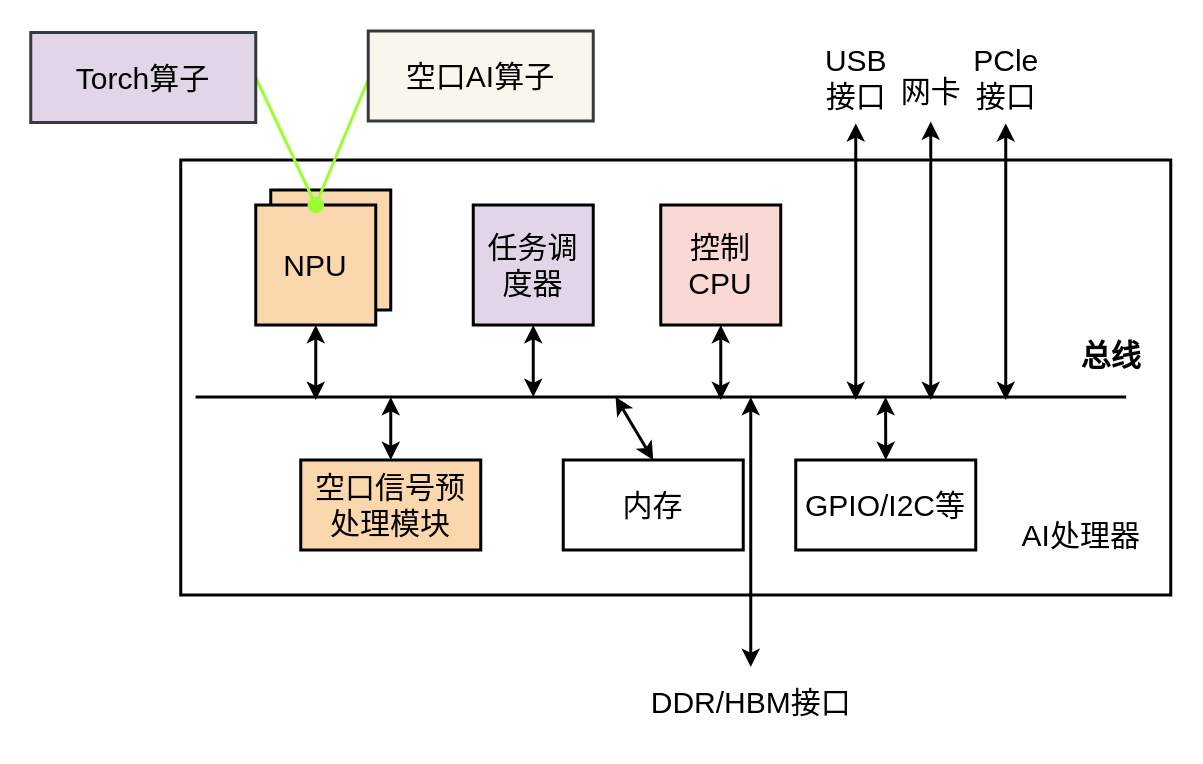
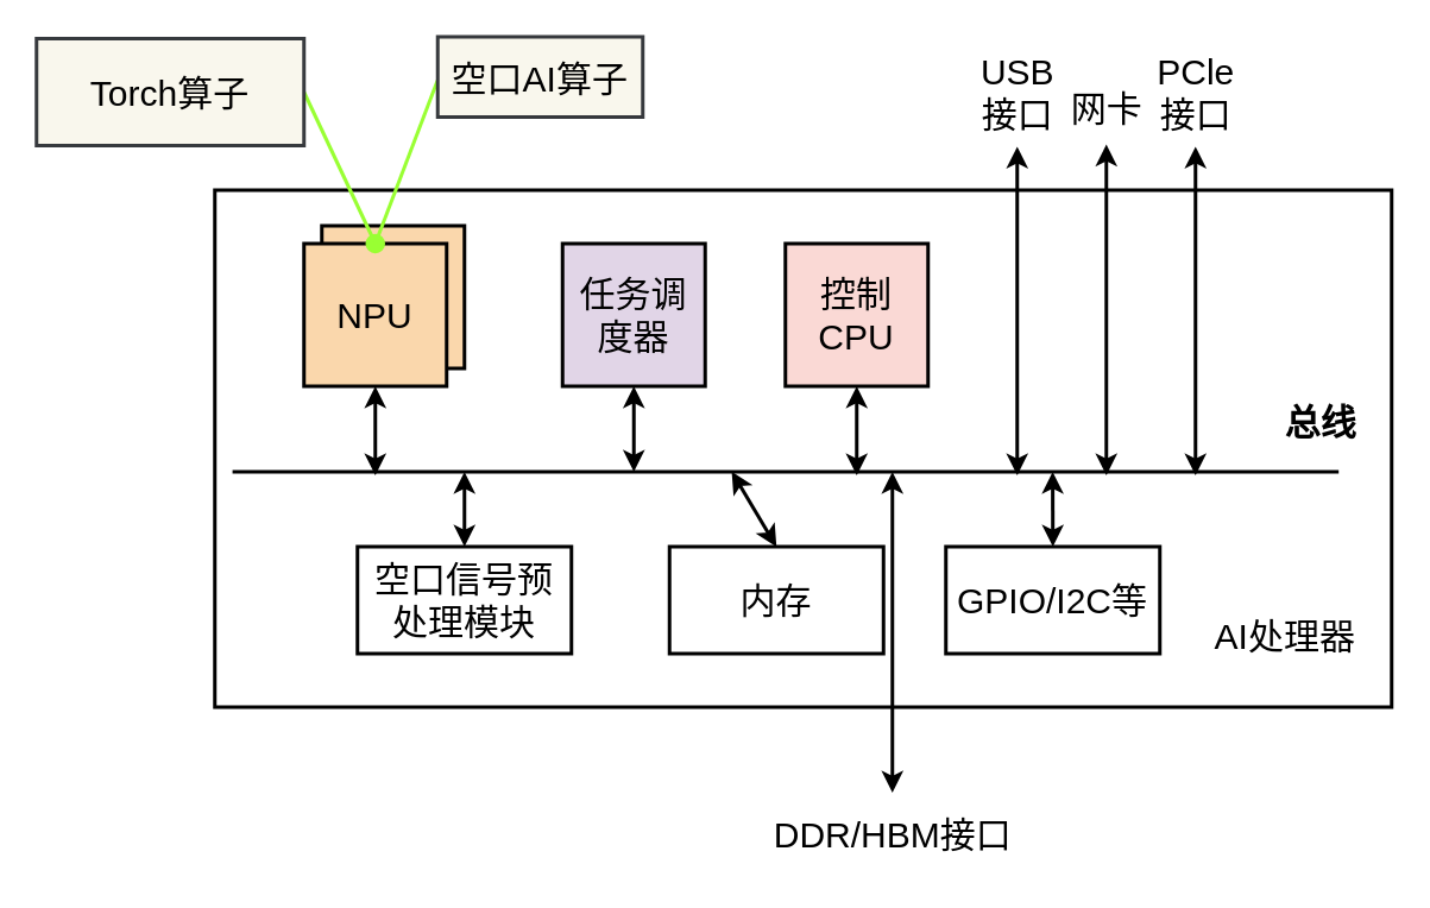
  <mxCell id="0" />
  <mxCell id="1" parent="0" />
  <mxCell id="2" value="" style="rounded=0;whiteSpace=wrap;html=1;strokeWidth=2;" vertex="1" parent="1"><mxGeometry x="120" y="106" width="660" height="290" as="geometry" /></mxCell>
  <mxCell id="3" value="" style="endArrow=classic;startArrow=classic;html=1;rounded=0;exitX=0.5;exitY=1;exitDx=0;exitDy=0;strokeWidth=2;" edge="1" parent="1" source="8"><mxGeometry width="50" height="50" relative="1" as="geometry"><mxPoint x="470" y="46" as="sourcePoint" /><mxPoint x="210" y="266" as="targetPoint" /></mxGeometry></mxCell>
  <mxCell id="4" value="" style="endArrow=none;html=1;rounded=0;strokeWidth=2;exitX=0.015;exitY=0.545;exitDx=0;exitDy=0;exitPerimeter=0;entryX=0.955;entryY=0.545;entryDx=0;entryDy=0;entryPerimeter=0;" edge="1" parent="1" source="2" target="2"><mxGeometry width="50" height="50" relative="1" as="geometry"><mxPoint x="230" y="264" as="sourcePoint" /><mxPoint x="740" y="264" as="targetPoint" /></mxGeometry></mxCell>
  <mxCell id="5" value="&lt;font style=&quot;font-size: 20px;&quot;&gt;&lt;b&gt;总线&lt;/b&gt;&lt;/font&gt;" style="text;html=1;align=center;verticalAlign=middle;resizable=0;points=[];autosize=1;strokeColor=none;fillColor=none;" vertex="1" parent="1"><mxGeometry x="710" y="216" width="60" height="40" as="geometry" /></mxCell>
  <mxCell id="6" value="" style="group" vertex="1" connectable="0" parent="1"><mxGeometry x="170" y="126" width="110" height="90" as="geometry" /></mxCell>
  <mxCell id="7" value="" style="whiteSpace=wrap;html=1;aspect=fixed;strokeWidth=2;fillColor=#fad7ac;strokeColor=light-dark(#000000, #c98531);" vertex="1" parent="6"><mxGeometry x="10" width="80" height="80" as="geometry" /></mxCell>
  <mxCell id="8" value="&lt;font style=&quot;font-size: 20px;&quot;&gt;NPU&lt;/font&gt;" style="whiteSpace=wrap;html=1;aspect=fixed;fillColor=#fad7ac;strokeColor=#000000;strokeWidth=2;" vertex="1" parent="6"><mxGeometry y="10" width="80" height="80" as="geometry" /></mxCell>
  <mxCell id="9" value="" style="ellipse;whiteSpace=wrap;html=1;fillColor=#99FF33;strokeColor=light-dark(#99ff33, #babdc0);" vertex="1" parent="6"><mxGeometry x="35" y="5" width="10" height="10" as="geometry" /></mxCell>
  <mxCell id="10" value="&lt;font style=&quot;font-size: 20px;&quot;&gt;任务调度器&lt;/font&gt;" style="whiteSpace=wrap;html=1;aspect=fixed;fillColor=#e1d5e7;strokeColor=light-dark(#000000, #ec8f82);strokeWidth=2;" vertex="1" parent="1"><mxGeometry x="315" y="136" width="80" height="80" as="geometry" /></mxCell>
  <mxCell id="11" value="" style="endArrow=classic;startArrow=classic;html=1;rounded=0;strokeWidth=2;exitX=0.5;exitY=1;exitDx=0;exitDy=0;" edge="1" parent="1" source="10"><mxGeometry width="50" height="50" relative="1" as="geometry"><mxPoint x="255" y="244" as="sourcePoint" /><mxPoint x="355" y="264" as="targetPoint" /></mxGeometry></mxCell>
  <mxCell id="12" value="" style="endArrow=classic;startArrow=classic;html=1;rounded=0;strokeWidth=2;entryX=0.5;entryY=0;entryDx=0;entryDy=0;" edge="1" parent="1" target="13"><mxGeometry width="50" height="50" relative="1" as="geometry"><mxPoint x="260" y="264" as="sourcePoint" /><mxPoint x="260" y="304" as="targetPoint" /></mxGeometry></mxCell>
- <mxCell id="13" value="&lt;font style=&quot;font-size: 20px;&quot;&gt;空口信号预处理模块&lt;/font&gt;" style="whiteSpace=wrap;html=1;strokeWidth=2;fillColor=#fad7ac;" vertex="1" parent="1"><mxGeometry x="200" y="306" width="120" height="60" as="geometry" /></mxCell>
+ <mxCell id="13" value="&lt;font style=&quot;font-size: 20px;&quot;&gt;空口信号预处理模块&lt;/font&gt;" style="whiteSpace=wrap;html=1;strokeWidth=2;" vertex="1" parent="1"><mxGeometry x="200" y="306" width="120" height="60" as="geometry" /></mxCell>
  <mxCell id="14" value="&lt;font style=&quot;font-size: 20px;&quot;&gt;控制CPU&lt;/font&gt;" style="whiteSpace=wrap;html=1;aspect=fixed;fillColor=#fad9d5;strokeColor=light-dark(#000000, #ec8f82);strokeWidth=2;" vertex="1" parent="1"><mxGeometry x="440" y="136" width="80" height="80" as="geometry" /></mxCell>
  <mxCell id="15" value="" style="endArrow=classic;startArrow=classic;html=1;rounded=0;strokeWidth=2;exitX=0.5;exitY=1;exitDx=0;exitDy=0;" edge="1" parent="1" source="14"><mxGeometry width="50" height="50" relative="1" as="geometry"><mxPoint x="400" y="236" as="sourcePoint" /><mxPoint x="480" y="266" as="targetPoint" /></mxGeometry></mxCell>
  <mxCell id="16" value="" style="endArrow=classic;startArrow=classic;html=1;rounded=0;strokeWidth=2;" edge="1" parent="1"><mxGeometry width="50" height="50" relative="1" as="geometry"><mxPoint x="500" y="264" as="sourcePoint" /><mxPoint x="500" y="444" as="targetPoint" /></mxGeometry></mxCell>
  <mxCell id="17" value="&lt;font style=&quot;font-size: 20px;&quot;&gt;DDR/HBM接口&lt;/font&gt;" style="text;html=1;align=center;verticalAlign=middle;resizable=0;points=[];autosize=1;strokeColor=none;fillColor=none;" vertex="1" parent="1"><mxGeometry x="420" y="447" width="160" height="40" as="geometry" /></mxCell>
  <mxCell id="18" value="" style="endArrow=classic;startArrow=classic;html=1;rounded=0;strokeWidth=2;entryX=0.5;entryY=0;entryDx=0;entryDy=0;" edge="1" parent="1" target="19"><mxGeometry width="50" height="50" relative="1" as="geometry"><mxPoint x="409.88" y="264" as="sourcePoint" /><mxPoint x="409.88" y="304" as="targetPoint" /></mxGeometry></mxCell>
  <mxCell id="19" value="&lt;font style=&quot;font-size: 20px;&quot;&gt;内存&lt;/font&gt;" style="whiteSpace=wrap;html=1;strokeWidth=2;" vertex="1" parent="1"><mxGeometry x="375" y="306" width="120" height="60" as="geometry" /></mxCell>
  <mxCell id="20" value="" style="endArrow=classic;startArrow=classic;html=1;rounded=0;strokeWidth=2;entryX=0.5;entryY=1.01;entryDx=0;entryDy=0;entryPerimeter=0;" edge="1" parent="1" target="21"><mxGeometry width="50" height="50" relative="1" as="geometry"><mxPoint x="570" y="266" as="sourcePoint" /><mxPoint x="570" y="66" as="targetPoint" /></mxGeometry></mxCell>
  <mxCell id="21" value="&lt;font style=&quot;font-size: 20px;&quot;&gt;USB&lt;/font&gt;&lt;div&gt;&lt;font style=&quot;font-size: 20px;&quot;&gt;接口&lt;/font&gt;&lt;/div&gt;" style="text;html=1;align=center;verticalAlign=middle;resizable=0;points=[];autosize=1;strokeColor=none;fillColor=none;" vertex="1" parent="1"><mxGeometry x="540" y="21" width="60" height="60" as="geometry" /></mxCell>
  <mxCell id="22" value="" style="endArrow=classic;startArrow=classic;html=1;rounded=0;strokeWidth=2;entryX=0.5;entryY=1.01;entryDx=0;entryDy=0;entryPerimeter=0;" edge="1" parent="1" target="23"><mxGeometry width="50" height="50" relative="1" as="geometry"><mxPoint x="620" y="266" as="sourcePoint" /><mxPoint x="620" y="66" as="targetPoint" /></mxGeometry></mxCell>
  <mxCell id="23" value="&lt;span style=&quot;font-size: 20px;&quot;&gt;网卡&lt;/span&gt;" style="text;html=1;align=center;verticalAlign=middle;resizable=0;points=[];autosize=1;strokeColor=none;fillColor=none;" vertex="1" parent="1"><mxGeometry x="590" y="40" width="60" height="40" as="geometry" /></mxCell>
  <mxCell id="24" value="" style="endArrow=classic;startArrow=classic;html=1;rounded=0;strokeWidth=2;entryX=0.5;entryY=1.01;entryDx=0;entryDy=0;entryPerimeter=0;" edge="1" parent="1" target="25"><mxGeometry width="50" height="50" relative="1" as="geometry"><mxPoint x="670" y="266" as="sourcePoint" /><mxPoint x="670" y="66" as="targetPoint" /></mxGeometry></mxCell>
  <mxCell id="25" value="&lt;span style=&quot;font-size: 20px;&quot;&gt;PCle&lt;/span&gt;&lt;div&gt;&lt;span style=&quot;font-size: 20px;&quot;&gt;接口&lt;/span&gt;&lt;/div&gt;" style="text;html=1;align=center;verticalAlign=middle;resizable=0;points=[];autosize=1;strokeColor=none;fillColor=none;" vertex="1" parent="1"><mxGeometry x="635" y="21" width="70" height="60" as="geometry" /></mxCell>
  <mxCell id="26" value="&lt;font style=&quot;font-size: 20px;&quot;&gt;AI处理器&lt;/font&gt;" style="text;html=1;align=center;verticalAlign=middle;resizable=0;points=[];autosize=1;strokeColor=none;fillColor=none;" vertex="1" parent="1"><mxGeometry x="670" y="336" width="100" height="40" as="geometry" /></mxCell>
  <mxCell id="27" value="" style="endArrow=none;html=1;rounded=0;strokeColor=light-dark(#99ff33, #babdc0);strokeWidth=2;entryX=1;entryY=0.5;entryDx=0;entryDy=0;fillColor=#cdeb8b;" edge="1" parent="1" target="28"><mxGeometry width="50" height="50" relative="1" as="geometry"><mxPoint x="210" y="136" as="sourcePoint" /><mxPoint x="120" y="46" as="targetPoint" /></mxGeometry></mxCell>
- <mxCell id="28" value="&lt;font style=&quot;font-size: 20px;&quot;&gt;Torch算子&lt;/font&gt;" style="rounded=0;whiteSpace=wrap;html=1;fillColor=#e1d5e7;strokeColor=#36393d;strokeWidth=2;" vertex="1" parent="1"><mxGeometry x="20" y="21" width="150" height="60" as="geometry" /></mxCell>
+ <mxCell id="28" value="&lt;font style=&quot;font-size: 20px;&quot;&gt;Torch算子&lt;/font&gt;" style="rounded=0;whiteSpace=wrap;html=1;fillColor=#f9f7ed;strokeColor=#36393d;strokeWidth=2;" vertex="1" parent="1"><mxGeometry x="20" y="21" width="150" height="60" as="geometry" /></mxCell>
  <mxCell id="29" value="" style="endArrow=classic;startArrow=classic;html=1;rounded=0;strokeWidth=2;entryX=0.5;entryY=0;entryDx=0;entryDy=0;" edge="1" parent="1" target="30"><mxGeometry width="50" height="50" relative="1" as="geometry"><mxPoint x="589.88" y="264" as="sourcePoint" /><mxPoint x="589.88" y="304" as="targetPoint" /></mxGeometry></mxCell>
  <mxCell id="30" value="&lt;font style=&quot;font-size: 20px;&quot;&gt;GPIO/I2C等&lt;/font&gt;" style="whiteSpace=wrap;html=1;strokeWidth=2;" vertex="1" parent="1"><mxGeometry x="530" y="306" width="120" height="60" as="geometry" /></mxCell>
  <mxCell id="31" value="" style="endArrow=none;html=1;rounded=0;strokeColor=light-dark(#99ff33, #babdc0);strokeWidth=2;fillColor=#cdeb8b;exitX=-0.001;exitY=0.545;exitDx=0;exitDy=0;exitPerimeter=0;" edge="1" parent="1" source="32"><mxGeometry width="50" height="50" relative="1" as="geometry"><mxPoint x="240" y="76" as="sourcePoint" /><mxPoint x="210" y="136" as="targetPoint" /></mxGeometry></mxCell>
- <mxCell id="32" value="&lt;span style=&quot;font-size: 20px;&quot;&gt;空口AI算子&lt;/span&gt;" style="rounded=0;whiteSpace=wrap;html=1;fillColor=#f9f7ed;strokeColor=#36393d;strokeWidth=2;" vertex="1" parent="1"><mxGeometry x="245" y="20" width="150" height="60" as="geometry" /></mxCell>
+ <mxCell id="32" value="&lt;span style=&quot;font-size: 20px;&quot;&gt;空口AI算子&lt;/span&gt;" style="rounded=0;whiteSpace=wrap;html=1;fillColor=#f9f7ed;strokeColor=#36393d;strokeWidth=2;" vertex="1" parent="1"><mxGeometry x="245" y="20" width="115" height="45" as="geometry" /></mxCell>
